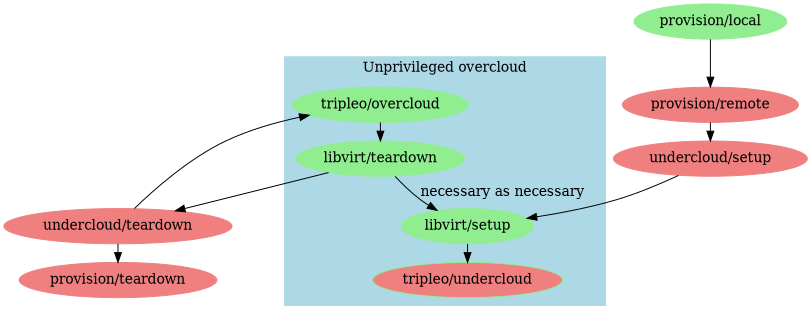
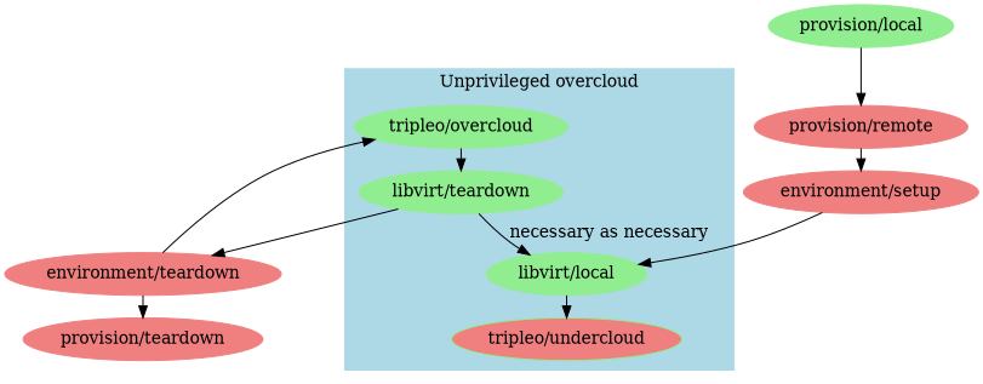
  digraph {
    nodesep=2
    ranksep=0.25
    node [color="#90EE90" style=filled]
-   "libvirt/setup"
+   "libvirt/setup" [label="libvirt/local"]
    "tripleo/undercloud" [fillcolor="#f08080"]
    "tripleo/overcloud"
    "libvirt/teardown"
-   "environment/teardown" [color="#f08080" label="undercloud/teardown"]
+   "environment/teardown" [color="#f08080"]
    "provision/remote" [color="#f08080"]
-   "environment/setup" [color="#f08080" label="undercloud/setup"]
+   "environment/setup" [color="#f08080"]
    "provision/local"
    "provision/teardown" [color="#f08080"]
    subgraph cluster_1 {
      color=lightblue
      label="Unprivileged overcloud"
      style=filled
      "libvirt/setup"
      "tripleo/undercloud"
      "tripleo/overcloud"
      "libvirt/teardown"
    }
    "libvirt/setup" -> "tripleo/undercloud"
    "tripleo/overcloud" -> "libvirt/teardown"
    "libvirt/teardown" -> "libvirt/setup" [label="necessary as necessary"]
    "libvirt/teardown" -> "environment/teardown"
    "environment/teardown" -> "tripleo/overcloud"
    "environment/teardown" -> "provision/teardown"
    "provision/remote" -> "environment/setup"
    "environment/setup" -> "libvirt/setup"
    "provision/local" -> "provision/remote"
  }
